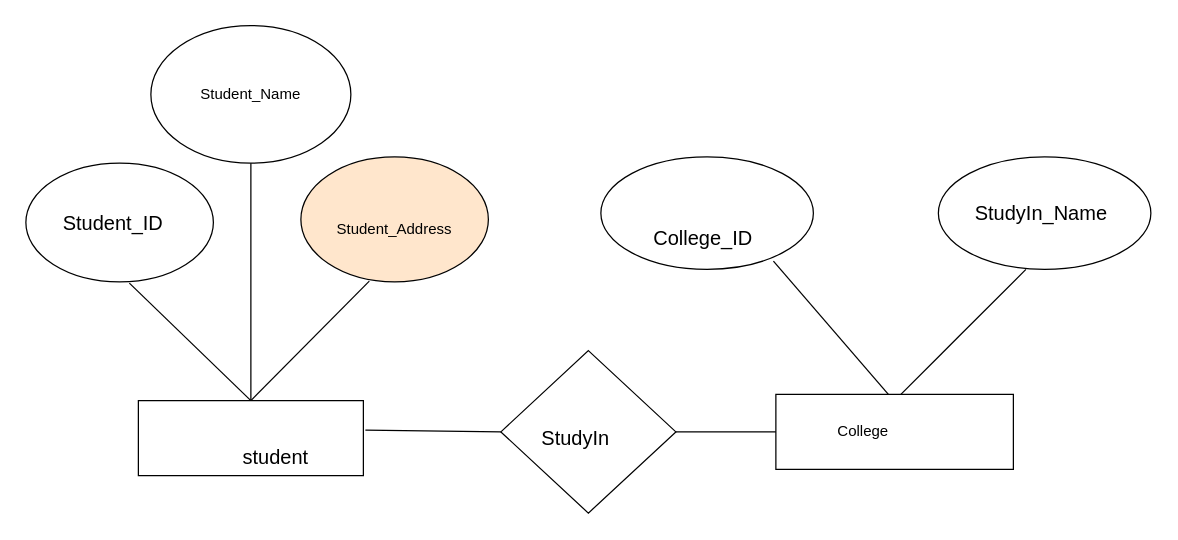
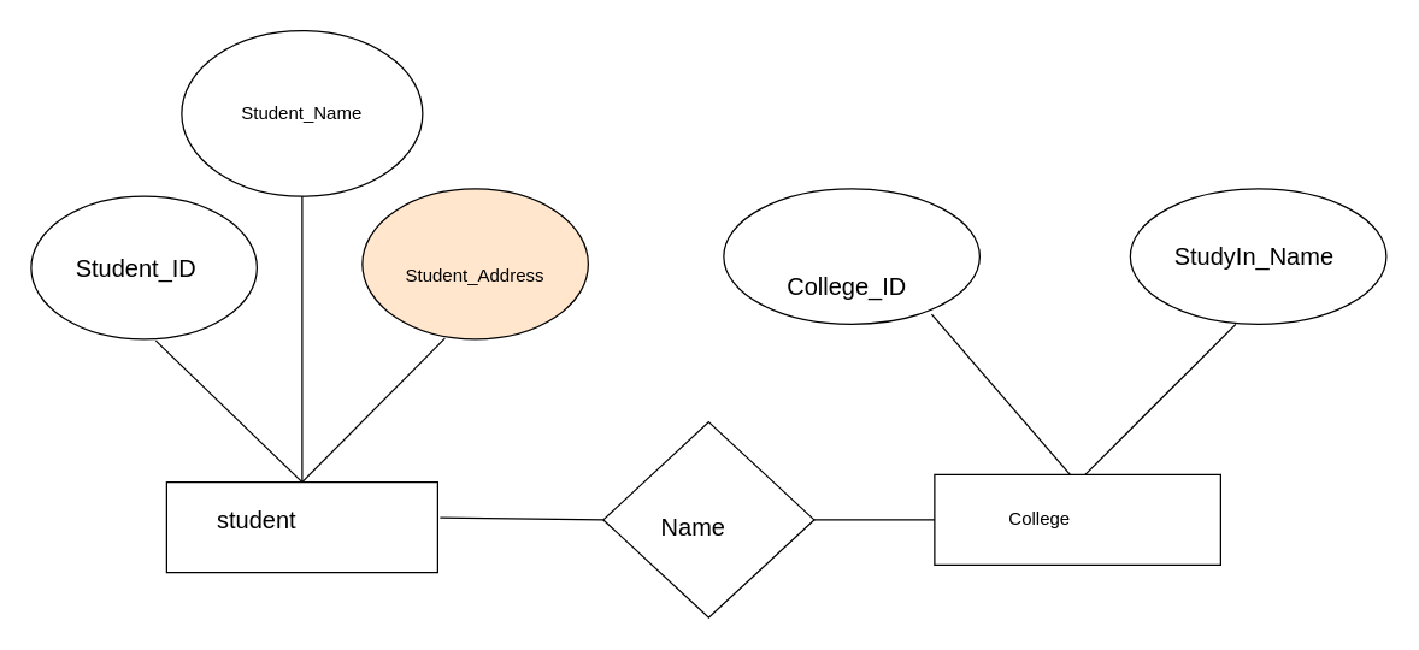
  <mxCell id="0" />
  <mxCell id="1" parent="0" />
  <mxCell id="2" value="" style="rounded=0;whiteSpace=wrap;html=1;" parent="1" vertex="1"><mxGeometry x="110" y="320" width="180" height="60" as="geometry" /></mxCell>
- <mxCell id="3" value="&lt;font size=&quot;3&quot;&gt;student&lt;/font&gt;" style="text;html=1;strokeColor=none;fillColor=none;align=center;verticalAlign=middle;whiteSpace=wrap;rounded=0;" parent="1" vertex="1"><mxGeometry x="200" y="355" width="40" height="20" as="geometry" /></mxCell>
+ <mxCell id="3" value="&lt;font size=&quot;3&quot;&gt;student&lt;/font&gt;" style="text;html=1;strokeColor=none;fillColor=none;align=center;verticalAlign=middle;whiteSpace=wrap;rounded=0;" parent="1" vertex="1"><mxGeometry x="150" y="335" width="40" height="20" as="geometry" /></mxCell>
  <mxCell id="4" value="" style="rhombus;whiteSpace=wrap;html=1;" parent="1" vertex="1"><mxGeometry x="400" y="280" width="140" height="130" as="geometry" /></mxCell>
- <mxCell id="5" value="&lt;font size=&quot;3&quot;&gt;StudyIn&lt;/font&gt;" style="text;html=1;strokeColor=none;fillColor=none;align=center;verticalAlign=middle;whiteSpace=wrap;rounded=0;" parent="1" vertex="1"><mxGeometry x="440" y="340" width="40" height="20" as="geometry" /></mxCell>
+ <mxCell id="5" value="&lt;font size=&quot;3&quot;&gt;Name&lt;/font&gt;" style="text;html=1;strokeColor=none;fillColor=none;align=center;verticalAlign=middle;whiteSpace=wrap;rounded=0;" parent="1" vertex="1"><mxGeometry x="440" y="340" width="40" height="20" as="geometry" /></mxCell>
  <mxCell id="6" value="" style="rounded=0;whiteSpace=wrap;html=1;" parent="1" vertex="1"><mxGeometry x="620" y="315" width="190" height="60" as="geometry" /></mxCell>
  <mxCell id="7" value="College" style="text;html=1;strokeColor=none;fillColor=none;align=center;verticalAlign=middle;whiteSpace=wrap;rounded=0;" parent="1" vertex="1"><mxGeometry x="670" y="335" width="40" height="20" as="geometry" /></mxCell>
  <mxCell id="8" value="" style="endArrow=none;html=1;entryX=0;entryY=0.5;entryDx=0;entryDy=0;" parent="1" target="6" edge="1"><mxGeometry width="50" height="50" relative="1" as="geometry"><mxPoint x="540" y="345" as="sourcePoint" /><mxPoint x="590" y="295" as="targetPoint" /></mxGeometry></mxCell>
  <mxCell id="9" value="" style="endArrow=none;html=1;exitX=1.009;exitY=0.393;exitDx=0;exitDy=0;exitPerimeter=0;" parent="1" source="2" edge="1"><mxGeometry width="50" height="50" relative="1" as="geometry"><mxPoint x="350" y="395" as="sourcePoint" /><mxPoint x="400" y="345" as="targetPoint" /></mxGeometry></mxCell>
  <mxCell id="10" value="" style="ellipse;whiteSpace=wrap;html=1;" parent="1" vertex="1"><mxGeometry x="480" y="125" width="170" height="90" as="geometry" /></mxCell>
  <mxCell id="11" value="" style="ellipse;whiteSpace=wrap;html=1;" parent="1" vertex="1"><mxGeometry x="750" y="125" width="170" height="90" as="geometry" /></mxCell>
  <mxCell id="12" value="&lt;font size=&quot;3&quot;&gt;College_ID&lt;/font&gt;" style="text;html=1;strokeColor=none;fillColor=none;align=center;verticalAlign=middle;whiteSpace=wrap;rounded=0;" parent="1" vertex="1"><mxGeometry x="542" y="180" width="40" height="20" as="geometry" /></mxCell>
  <mxCell id="13" value="&lt;font size=&quot;3&quot;&gt;StudyIn_Name&lt;/font&gt;" style="text;html=1;strokeColor=none;fillColor=none;align=center;verticalAlign=middle;whiteSpace=wrap;rounded=0;" parent="1" vertex="1"><mxGeometry x="810" y="160" width="45" height="20" as="geometry" /></mxCell>
  <mxCell id="14" value="" style="endArrow=none;html=1;entryX=0.412;entryY=1;entryDx=0;entryDy=0;entryPerimeter=0;" parent="1" target="11" edge="1"><mxGeometry width="50" height="50" relative="1" as="geometry"><mxPoint x="720" y="315" as="sourcePoint" /><mxPoint x="770" y="265" as="targetPoint" /><Array as="points"><mxPoint x="760" y="275" /></Array></mxGeometry></mxCell>
  <mxCell id="15" value="" style="endArrow=none;html=1;entryX=0.812;entryY=0.927;entryDx=0;entryDy=0;entryPerimeter=0;" parent="1" target="10" edge="1"><mxGeometry width="50" height="50" relative="1" as="geometry"><mxPoint x="710" y="315" as="sourcePoint" /><mxPoint x="760" y="265" as="targetPoint" /><Array as="points" /></mxGeometry></mxCell>
  <mxCell id="16" value="" style="ellipse;whiteSpace=wrap;html=1;" parent="1" vertex="1"><mxGeometry x="20" y="130" width="150" height="95" as="geometry" /></mxCell>
  <mxCell id="17" value="&lt;br&gt;Student_Address" style="ellipse;whiteSpace=wrap;html=1;fillColor=#ffe6cc;" parent="1" vertex="1"><mxGeometry x="240" y="125" width="150" height="100" as="geometry" /></mxCell>
  <mxCell id="18" value="Student_Name" style="ellipse;whiteSpace=wrap;html=1;" parent="1" vertex="1"><mxGeometry x="120" y="20" width="160" height="110" as="geometry" /></mxCell>
  <mxCell id="19" value="" style="endArrow=none;html=1;entryX=0.365;entryY=0.994;entryDx=0;entryDy=0;entryPerimeter=0;" parent="1" target="17" edge="1"><mxGeometry width="50" height="50" relative="1" as="geometry"><mxPoint x="200" y="320" as="sourcePoint" /><mxPoint x="250" y="270" as="targetPoint" /></mxGeometry></mxCell>
  <mxCell id="20" value="" style="endArrow=none;html=1;entryX=0.552;entryY=1.011;entryDx=0;entryDy=0;entryPerimeter=0;" parent="1" target="16" edge="1"><mxGeometry width="50" height="50" relative="1" as="geometry"><mxPoint x="200" y="320" as="sourcePoint" /><mxPoint x="250" y="270" as="targetPoint" /></mxGeometry></mxCell>
  <mxCell id="21" value="" style="endArrow=none;html=1;entryX=0.5;entryY=1;entryDx=0;entryDy=0;" parent="1" target="18" edge="1"><mxGeometry width="50" height="50" relative="1" as="geometry"><mxPoint x="200" y="320" as="sourcePoint" /><mxPoint x="250" y="270" as="targetPoint" /></mxGeometry></mxCell>
  <mxCell id="22" value="&lt;font size=&quot;3&quot;&gt;Student_ID&lt;/font&gt;" style="text;html=1;strokeColor=none;fillColor=none;align=center;verticalAlign=middle;whiteSpace=wrap;rounded=0;" parent="1" vertex="1"><mxGeometry x="70" y="167.5" width="40" height="20" as="geometry" /></mxCell>
